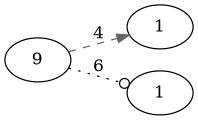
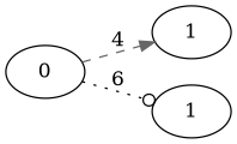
  digraph {
    rankdir=LR
-   n1 [label=9]
+   n1 [label=0]
    n2 [label=1]
    n3 [label=1]
    n1 -> n2 [label=4 color=gray40 style=dashed arrowhead=normal]
    n1 -> n3 [label=6 color=black style=dotted arrowhead=odot]
  }
